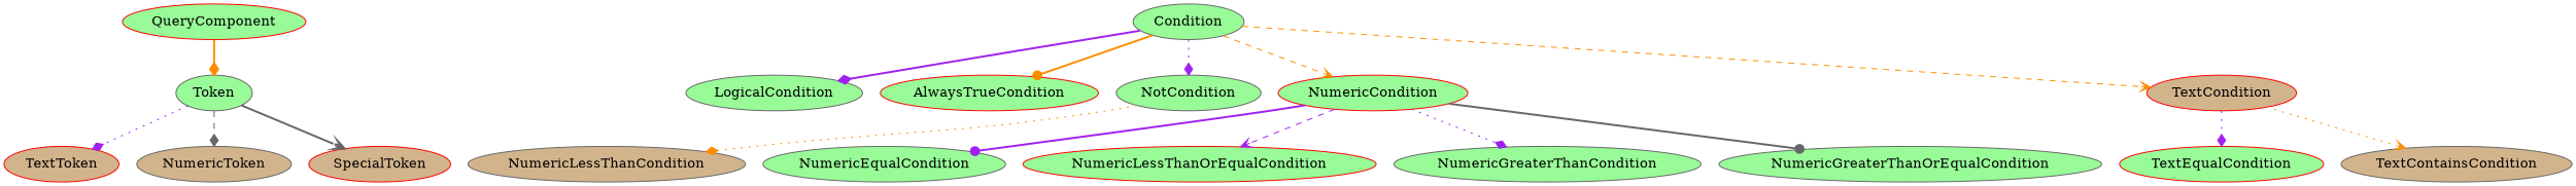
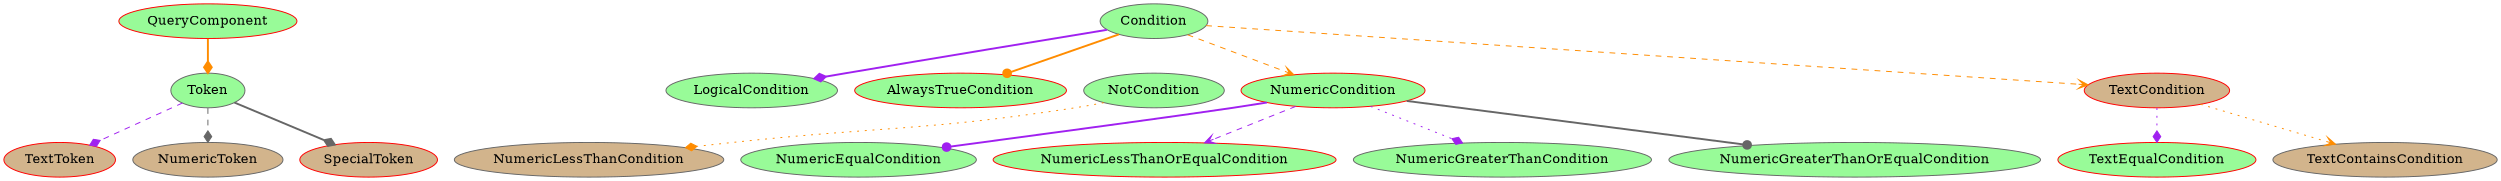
  digraph {
    node [color=gray40 fillcolor=palegreen style=filled]
    edge [arrowhead=diamond color=purple style=bold]
    n1 [color=red label=QueryComponent]
    n2 [label=Token]
    n3 [color=red fillcolor=tan label=TextToken]
    n4 [fillcolor=tan label=NumericToken]
    n5 [color=red fillcolor=tan label=SpecialToken]
    n6 [label=Condition]
    n7 [label=LogicalCondition]
    n8 [color=red label=AlwaysTrueCondition]
    n9 [label=NotCondition]
    n10 [color=red label=NumericCondition]
    n11 [color=red fillcolor=tan label=TextCondition]
    n12 [fillcolor=tan label=NumericLessThanCondition]
    n13 [label=NumericEqualCondition]
    n14 [color=red label=NumericLessThanOrEqualCondition]
    n15 [label=NumericGreaterThanCondition]
    n16 [label=NumericGreaterThanOrEqualCondition]
    n17 [color=red label=TextEqualCondition]
    n18 [fillcolor=tan label=TextContainsCondition]
    n1 -> n2 [color=darkorange]
-   n2 -> n3 [style=dotted]
+   n2 -> n3 [style=dashed]
    n2 -> n4 [color=gray40 style=dashed]
-   n2 -> n5 [arrowhead=vee color=gray40]
+   n2 -> n5 [color=gray40]
    n6 -> n7
    n6 -> n8 [arrowhead=dot color=darkorange]
-   n6 -> n9 [style=dotted]
    n6 -> n10 [arrowhead=vee color=darkorange style=dashed]
    n6 -> n11 [arrowhead=vee color=darkorange style=dashed]
    n9 -> n12 [color=darkorange style=dotted]
    n10 -> n13 [arrowhead=dot]
    n10 -> n14 [arrowhead=vee style=dashed]
    n10 -> n15 [style=dotted]
    n10 -> n16 [arrowhead=dot color=gray40]
    n11 -> n17 [style=dotted]
    n11 -> n18 [arrowhead=vee color=darkorange style=dotted]
  }
